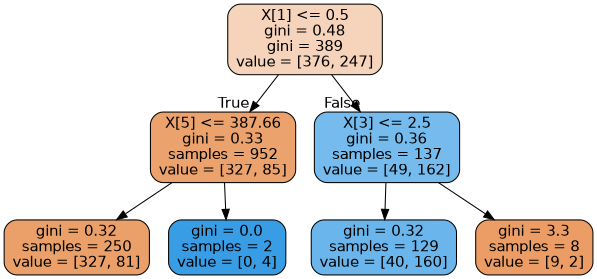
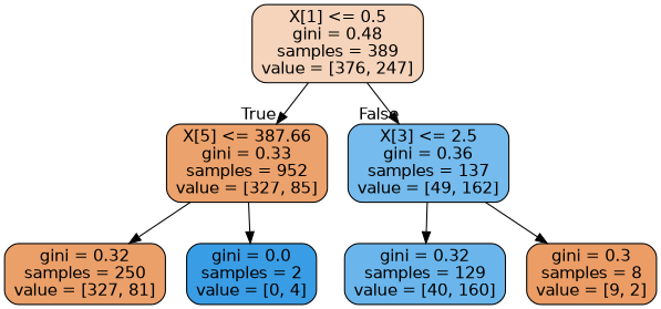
  digraph {
    node [color=black fontname=helvetica shape=box style="filled, rounded"]
    edge [fontname=helvetica]
-   n1 [fillcolor="#f6d4bb" label="X[1] <= 0.5\ngini = 0.48\ngini = 389\nvalue = [376, 247]"]
+   n1 [fillcolor="#f6d4bb" label="X[1] <= 0.5\ngini = 0.48\nsamples = 389\nvalue = [376, 247]"]
    n2 [fillcolor="#eca26c" label="X[5] <= 387.66\ngini = 0.33\nsamples = 952\nvalue = [327, 85]"]
    n3 [fillcolor="#75bbed" label="X[3] <= 2.5\ngini = 0.36\nsamples = 137\nvalue = [49, 162]"]
    n4 [fillcolor="#eba06a" label="gini = 0.32\nsamples = 250\nvalue = [327, 81]"]
    n5 [fillcolor="#399de5" label="gini = 0.0\nsamples = 2\nvalue = [0, 4]"]
    n6 [fillcolor="#6ab6ec" label="gini = 0.32\nsamples = 129\nvalue = [40, 160]"]
-   n7 [fillcolor="#eb9d65" label="gini = 3.3\nsamples = 8\nvalue = [9, 2]"]
+   n7 [fillcolor="#eb9d65" label="gini = 0.3\nsamples = 8\nvalue = [9, 2]"]
    n1 -> n2 [headlabel=True labelangle=45 labeldistance=2.5]
    n1 -> n3 [headlabel=False labelangle=-45 labeldistance=2.5]
    n2 -> n4
    n2 -> n5
    n3 -> n6
    n3 -> n7
  }
